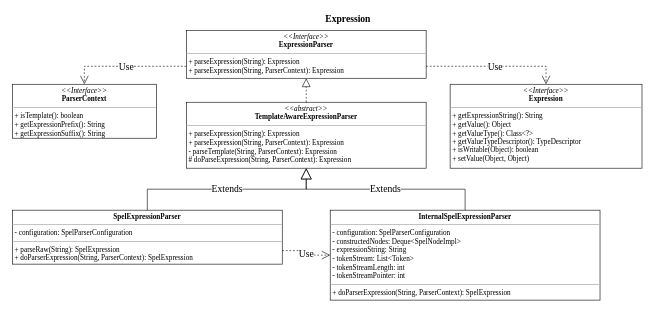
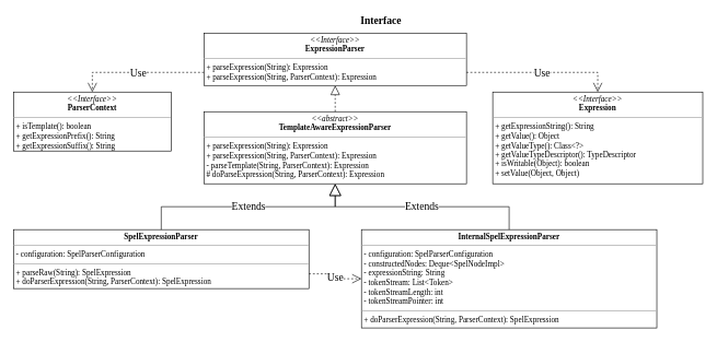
  <mxCell id="0" />
  <mxCell id="1" parent="0" />
  <mxCell id="2" value="&lt;p style=&quot;margin: 0px ; margin-top: 4px ; text-align: center&quot;&gt;&lt;i&gt;&amp;lt;&amp;lt;Interface&amp;gt;&amp;gt;&lt;/i&gt;&lt;br&gt;&lt;b&gt;ExpressionParser&lt;/b&gt;&lt;br&gt;&lt;/p&gt;&lt;hr size=&quot;1&quot;&gt;&lt;p style=&quot;margin: 0px ; margin-left: 4px&quot;&gt;+ parseExpression(String): Expression&lt;/p&gt;&lt;p style=&quot;margin: 0px ; margin-left: 4px&quot;&gt;+ parseExpression(String, ParserContext): Expression&lt;/p&gt;" style="verticalAlign=top;align=left;overflow=fill;fontSize=12;fontFamily=Lucida Console;html=1;" vertex="1" parent="1"><mxGeometry x="310" y="50" width="400" height="80" as="geometry" /></mxCell>
  <mxCell id="3" value="&lt;p style=&quot;margin: 0px ; margin-top: 4px ; text-align: center&quot;&gt;&lt;i&gt;&amp;lt;&amp;lt;Interface&amp;gt;&amp;gt;&lt;/i&gt;&lt;br&gt;&lt;b&gt;Expression&lt;/b&gt;&lt;br&gt;&lt;/p&gt;&lt;hr size=&quot;1&quot;&gt;&lt;p style=&quot;margin: 0px ; margin-left: 4px&quot;&gt;+ getExpressionString(): String&lt;/p&gt;&lt;p style=&quot;margin: 0px ; margin-left: 4px&quot;&gt;+ getValue(): Object&lt;/p&gt;&lt;p style=&quot;margin: 0px ; margin-left: 4px&quot;&gt;+ getValueType(): Class&amp;lt;?&amp;gt;&lt;/p&gt;&lt;p style=&quot;margin: 0px ; margin-left: 4px&quot;&gt;+ getValueTypeDescriptor(): TypeDescriptor&lt;/p&gt;&lt;p style=&quot;margin: 0px ; margin-left: 4px&quot;&gt;+ isWritable(Object): boolean&lt;/p&gt;&lt;p style=&quot;margin: 0px ; margin-left: 4px&quot;&gt;+ setValue(Object, Object)&lt;/p&gt;" style="verticalAlign=top;align=left;overflow=fill;fontSize=12;fontFamily=Lucida Console;html=1;" vertex="1" parent="1"><mxGeometry x="750" y="140" width="320" height="140" as="geometry" /></mxCell>
- <mxCell id="4" value="Expression" style="text;html=1;strokeColor=none;fillColor=none;align=center;verticalAlign=middle;whiteSpace=wrap;rounded=0;fontFamily=Lucida Console;fontSize=16;fontStyle=1" vertex="1" parent="1"><mxGeometry x="520" y="20" width="120" height="20" as="geometry" /></mxCell>
+ <mxCell id="4" value="Interface" style="text;html=1;strokeColor=none;fillColor=none;align=center;verticalAlign=middle;whiteSpace=wrap;rounded=0;fontFamily=Lucida Console;fontSize=16;fontStyle=1" vertex="1" parent="1"><mxGeometry x="520" y="20" width="120" height="20" as="geometry" /></mxCell>
  <mxCell id="5" value="&lt;p style=&quot;margin: 0px ; margin-top: 4px ; text-align: center&quot;&gt;&lt;i&gt;&amp;lt;&amp;lt;Interface&amp;gt;&amp;gt;&lt;/i&gt;&lt;br&gt;&lt;b&gt;ParserContext&lt;/b&gt;&lt;br&gt;&lt;/p&gt;&lt;hr size=&quot;1&quot;&gt;&lt;p style=&quot;margin: 0px ; margin-left: 4px&quot;&gt;+ isTemplate(): boolean&lt;/p&gt;&lt;p style=&quot;margin: 0px ; margin-left: 4px&quot;&gt;+ getExpressionPrefix(): String&lt;/p&gt;&lt;p style=&quot;margin: 0px ; margin-left: 4px&quot;&gt;+ getExpressionSuffix(): String&lt;br&gt;&lt;/p&gt;" style="verticalAlign=top;align=left;overflow=fill;fontSize=12;fontFamily=Lucida Console;html=1;" vertex="1" parent="1"><mxGeometry x="20" y="140" width="240" height="90" as="geometry" /></mxCell>
  <mxCell id="6" value="&lt;p style=&quot;margin: 0px ; margin-top: 4px ; text-align: center&quot;&gt;&lt;i&gt;&amp;lt;&amp;lt;abstract&amp;gt;&amp;gt;&lt;/i&gt;&lt;br&gt;&lt;b&gt;TemplateAwareExpressionParser&lt;/b&gt;&lt;/p&gt;&lt;hr size=&quot;1&quot;&gt;&lt;p style=&quot;margin: 0px ; margin-left: 4px&quot;&gt;+ parseExpression(String): Expression&lt;/p&gt;&lt;p style=&quot;margin: 0px ; margin-left: 4px&quot;&gt;+ parseExpression(String, ParserContext): Expression&lt;/p&gt;&lt;p style=&quot;margin: 0px ; margin-left: 4px&quot;&gt;- parseTemplate(String, ParserContext): Expression&lt;/p&gt;&lt;p style=&quot;margin: 0px ; margin-left: 4px&quot;&gt;# doParseExpression(String, ParserContext): Expression&lt;br&gt;&lt;/p&gt;" style="verticalAlign=top;align=left;overflow=fill;fontSize=12;fontFamily=Lucida Console;html=1;" vertex="1" parent="1"><mxGeometry x="310" y="170" width="400" height="110" as="geometry" /></mxCell>
  <mxCell id="7" value="" style="endArrow=block;dashed=1;endFill=0;endSize=12;html=1;rounded=0;fontFamily=Lucida Console;fontSize=16;entryX=0.5;entryY=1;entryDx=0;entryDy=0;" edge="1" parent="1" source="6" target="2"><mxGeometry width="160" relative="1" as="geometry"><mxPoint x="460" y="470" as="sourcePoint" /><mxPoint x="620" y="470" as="targetPoint" /></mxGeometry></mxCell>
  <mxCell id="8" value="&lt;p style=&quot;margin: 0px ; margin-top: 4px ; text-align: center&quot;&gt;&lt;b&gt;InternalSpelExpressionParser&lt;/b&gt;&lt;/p&gt;&lt;hr size=&quot;1&quot;&gt;&lt;p style=&quot;margin: 0px ; margin-left: 4px&quot;&gt;- configuration: SpelParserConfiguration&lt;/p&gt;&lt;p style=&quot;margin: 0px ; margin-left: 4px&quot;&gt;- constructedNodes: Deque&amp;lt;SpelNodeImpl&amp;gt;&lt;/p&gt;&lt;p style=&quot;margin: 0px ; margin-left: 4px&quot;&gt;- expressionString: String&lt;/p&gt;&lt;p style=&quot;margin: 0px ; margin-left: 4px&quot;&gt;- tokenStream: List&amp;lt;Token&amp;gt;&lt;/p&gt;&lt;p style=&quot;margin: 0px ; margin-left: 4px&quot;&gt;- tokenStreamLength: int&lt;/p&gt;&lt;p style=&quot;margin: 0px ; margin-left: 4px&quot;&gt;- tokenStreamPointer: int&lt;br&gt;&lt;/p&gt;&lt;hr size=&quot;1&quot;&gt;&lt;p style=&quot;margin: 0px ; margin-left: 4px&quot;&gt;+ doParserExpression(String, ParserContext): SpelExpression&lt;br&gt;&lt;/p&gt;" style="verticalAlign=top;align=left;overflow=fill;fontSize=12;fontFamily=Lucida Console;html=1;" vertex="1" parent="1"><mxGeometry x="550" y="350" width="450" height="150" as="geometry" /></mxCell>
  <mxCell id="9" value="Extends" style="endArrow=block;endSize=16;endFill=0;html=1;rounded=0;fontFamily=Lucida Console;fontSize=16;entryX=0.5;entryY=1;entryDx=0;entryDy=0;exitX=0.5;exitY=0;exitDx=0;exitDy=0;edgeStyle=orthogonalEdgeStyle;" edge="1" parent="1" source="8" target="6"><mxGeometry width="160" relative="1" as="geometry"><mxPoint x="520" y="580" as="sourcePoint" /><mxPoint x="680" y="580" as="targetPoint" /></mxGeometry></mxCell>
  <mxCell id="10" value="&lt;p style=&quot;margin: 0px ; margin-top: 4px ; text-align: center&quot;&gt;&lt;b&gt;SpelExpressionParser&lt;/b&gt;&lt;/p&gt;&lt;hr size=&quot;1&quot;&gt;&lt;p style=&quot;margin: 0px ; margin-left: 4px&quot;&gt;- configuration: SpelParserConfiguration&lt;/p&gt;&lt;hr size=&quot;1&quot;&gt;&lt;p style=&quot;margin: 0px ; margin-left: 4px&quot;&gt;+ parseRaw(String): SpelExpression&lt;br&gt;&lt;/p&gt;&lt;p style=&quot;margin: 0px ; margin-left: 4px&quot;&gt;+ doParserExpression(String, ParserContext): SpelExpression&lt;br&gt;&lt;/p&gt;" style="verticalAlign=top;align=left;overflow=fill;fontSize=12;fontFamily=Lucida Console;html=1;" vertex="1" parent="1"><mxGeometry x="20" y="350" width="450" height="90" as="geometry" /></mxCell>
  <mxCell id="11" value="Use" style="endArrow=open;endSize=12;dashed=1;html=1;rounded=0;fontFamily=Lucida Console;fontSize=16;exitX=1;exitY=0.75;exitDx=0;exitDy=0;entryX=0.5;entryY=0;entryDx=0;entryDy=0;edgeStyle=orthogonalEdgeStyle;" edge="1" parent="1" source="2" target="3"><mxGeometry width="160" relative="1" as="geometry"><mxPoint x="810" y="240" as="sourcePoint" /><mxPoint x="970" y="240" as="targetPoint" /></mxGeometry></mxCell>
  <mxCell id="12" value="Use" style="endArrow=open;endSize=12;dashed=1;html=1;rounded=0;fontFamily=Lucida Console;fontSize=16;exitX=0;exitY=0.75;exitDx=0;exitDy=0;entryX=0.5;entryY=0;entryDx=0;entryDy=0;edgeStyle=orthogonalEdgeStyle;" edge="1" parent="1" source="2" target="5"><mxGeometry width="160" relative="1" as="geometry"><mxPoint x="20" y="250" as="sourcePoint" /><mxPoint x="180" y="250" as="targetPoint" /></mxGeometry></mxCell>
  <mxCell id="13" value="Extends" style="endArrow=block;endSize=16;endFill=0;html=1;rounded=0;fontFamily=Lucida Console;fontSize=16;entryX=0.5;entryY=1;entryDx=0;entryDy=0;exitX=0.5;exitY=0;exitDx=0;exitDy=0;edgeStyle=orthogonalEdgeStyle;" edge="1" parent="1" source="10" target="6"><mxGeometry width="160" relative="1" as="geometry"><mxPoint x="220" y="520" as="sourcePoint" /><mxPoint x="380" y="520" as="targetPoint" /></mxGeometry></mxCell>
  <mxCell id="14" value="Use" style="endArrow=open;endSize=12;dashed=1;html=1;rounded=0;fontFamily=Lucida Console;fontSize=16;exitX=1;exitY=0.75;exitDx=0;exitDy=0;entryX=0;entryY=0.5;entryDx=0;entryDy=0;edgeStyle=orthogonalEdgeStyle;" edge="1" parent="1" source="10" target="8"><mxGeometry width="160" relative="1" as="geometry"><mxPoint x="430" y="570" as="sourcePoint" /><mxPoint x="590" y="570" as="targetPoint" /></mxGeometry></mxCell>
